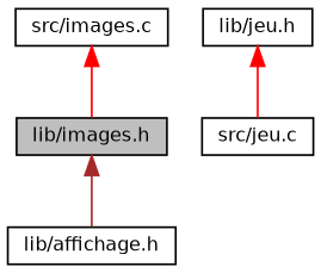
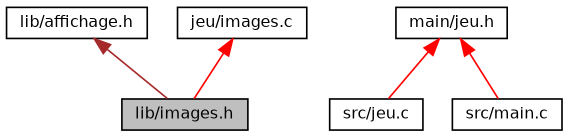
  digraph {
    node [color=black fillcolor=white fontname=Helvetica fontsize=10 shape=record style=filled]
    edge [color=red dir=back fontname=Helvetica fontsize=10 labelfontname=Helvetica labelfontsize=10 style=solid]
    n1 [fillcolor=grey75 fontcolor=black height=0.2 label="lib/images.h" width=0.4]
    n2 [height=0.2 label="lib/affichage.h" width=0.4]
-   n3 [height=0.2 label="src/images.c" width=0.4]
-   n4 [height=0.2 label="lib/jeu.h" width=0.4]
+   n3 [height=0.2 label="jeu/images.c" width=0.4]
+   n4 [height=0.2 label="main/jeu.h" width=0.4]
    n5 [height=0.2 label="src/jeu.c" width=0.4]
-   n1 -> n2 [color=brown]
+   n6 [height=0.2 label="src/main.c" width=0.4]
+   n2 -> n1 [color=brown]
    n3 -> n1
    n4 -> n5
+   n4 -> n6
  }
